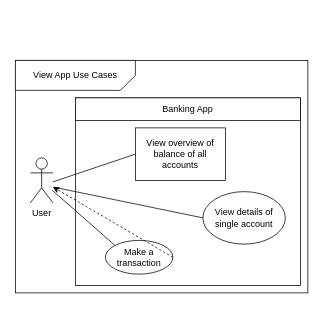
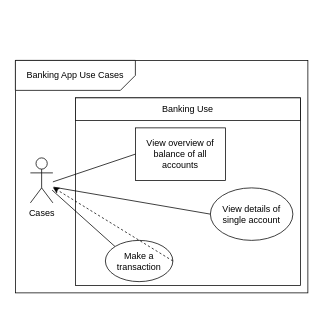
  <mxCell id="0" />
  <mxCell id="1" parent="0" />
  <mxCell id="2" value="" style="rounded=0;whiteSpace=wrap;html=1;" vertex="1" parent="1"><mxGeometry x="20" y="80" width="390" height="310" as="geometry" /></mxCell>
- <mxCell id="3" value="User" style="shape=umlActor;verticalLabelPosition=bottom;verticalAlign=top;html=1;outlineConnect=0;" vertex="1" parent="1"><mxGeometry x="40" y="210" width="30" height="60" as="geometry" /></mxCell>
+ <mxCell id="3" value="Cases" style="shape=umlActor;verticalLabelPosition=bottom;verticalAlign=top;html=1;outlineConnect=0;" vertex="1" parent="1"><mxGeometry x="40" y="210" width="30" height="60" as="geometry" /></mxCell>
  <mxCell id="4" value="" style="rounded=0;whiteSpace=wrap;html=1;" vertex="1" parent="1"><mxGeometry x="100" y="130" width="300" height="250" as="geometry" /></mxCell>
- <mxCell id="5" value="Banking App" style="rounded=0;whiteSpace=wrap;html=1;" vertex="1" parent="1"><mxGeometry x="100" y="130" width="300" height="30" as="geometry" /></mxCell>
+ <mxCell id="5" value="Banking Use" style="rounded=0;whiteSpace=wrap;html=1;" vertex="1" parent="1"><mxGeometry x="100" y="130" width="300" height="30" as="geometry" /></mxCell>
  <mxCell id="6" value="View overview of balance of all accounts" style="whiteSpace=wrap;html=1;rounded=0;" vertex="1" parent="1"><mxGeometry x="180" y="170" width="120" height="70" as="geometry" /></mxCell>
- <mxCell id="7" value="View details of single account" style="ellipse;whiteSpace=wrap;html=1;" vertex="1" parent="1"><mxGeometry x="270" y="255" width="110" height="70" as="geometry" /></mxCell>
+ <mxCell id="7" value="View details of single account" style="ellipse;whiteSpace=wrap;html=1;" vertex="1" parent="1"><mxGeometry x="280" y="250" width="110" height="70" as="geometry" /></mxCell>
  <mxCell id="8" style="rounded=0;orthogonalLoop=1;jettySize=auto;html=1;exitX=0;exitY=0;exitDx=0;exitDy=0;fontSize=9;endArrow=none;endFill=0;" edge="1" parent="1" source="9"><mxGeometry relative="1" as="geometry"><mxPoint x="69" y="253" as="targetPoint" /></mxGeometry></mxCell>
- <mxCell id="9" value="Make a transaction" style="ellipse;whiteSpace=wrap;html=1;" vertex="1" parent="1"><mxGeometry x="140" y="320" width="90" height="45" as="geometry" /></mxCell>
+ <mxCell id="9" value="Make a transaction" style="ellipse;whiteSpace=wrap;html=1;" vertex="1" parent="1"><mxGeometry x="140" y="320" width="90" height="55" as="geometry" /></mxCell>
  <mxCell id="10" value="" style="endArrow=classic;html=1;rounded=0;exitX=1;exitY=0.5;exitDx=0;exitDy=0;dashed=1;" edge="1" parent="1" source="9" target="3"><mxGeometry width="50" height="50" relative="1" as="geometry"><mxPoint x="170" y="250" as="sourcePoint" /><mxPoint x="220" y="200" as="targetPoint" /></mxGeometry></mxCell>
  <mxCell id="11" value="" style="endArrow=none;html=1;rounded=0;fontSize=9;entryX=0;entryY=0.5;entryDx=0;entryDy=0;" edge="1" parent="1" target="6"><mxGeometry width="50" height="50" relative="1" as="geometry"><mxPoint x="70" y="242" as="sourcePoint" /><mxPoint x="220" y="200" as="targetPoint" /></mxGeometry></mxCell>
  <mxCell id="12" value="" style="endArrow=none;html=1;rounded=0;fontSize=9;entryX=0;entryY=0.5;entryDx=0;entryDy=0;" edge="1" parent="1" target="7"><mxGeometry width="50" height="50" relative="1" as="geometry"><mxPoint x="71" y="249" as="sourcePoint" /><mxPoint x="190" y="215" as="targetPoint" /></mxGeometry></mxCell>
  <mxCell id="13" value="" style="shape=card;whiteSpace=wrap;html=1;fontSize=9;flipV=1;rotation=-90;textDirection=ltr;size=20;" vertex="1" parent="1"><mxGeometry x="80" y="20" width="40" height="160" as="geometry" /></mxCell>
- <mxCell id="14" value="View App Use Cases" style="rounded=0;whiteSpace=wrap;html=1;strokeColor=none;" vertex="1" parent="1"><mxGeometry x="30" y="96.5" width="140" height="7" as="geometry" /></mxCell>
+ <mxCell id="14" value="Banking App Use Cases" style="rounded=0;whiteSpace=wrap;html=1;strokeColor=none;" vertex="1" parent="1"><mxGeometry x="30" y="96.5" width="140" height="7" as="geometry" /></mxCell>
